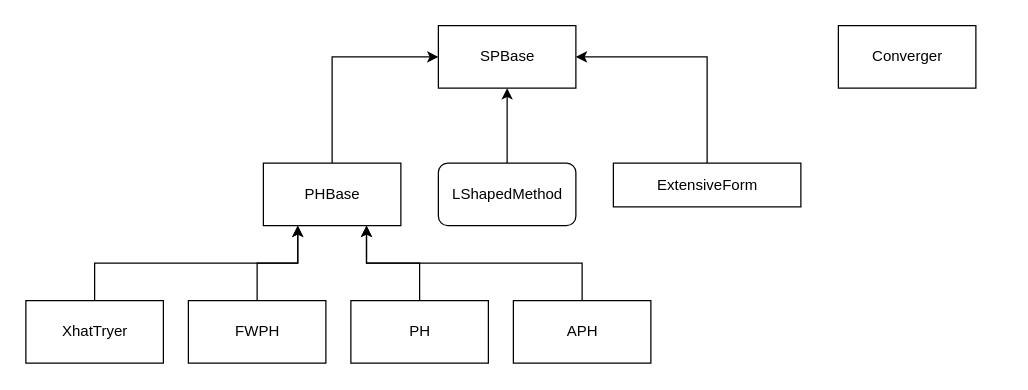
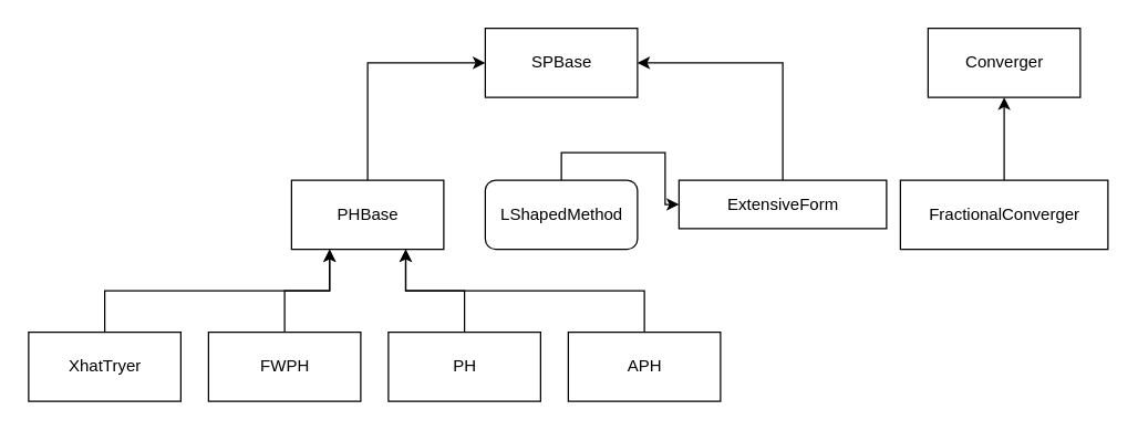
  <mxCell id="0" />
  <mxCell id="1" parent="0" />
  <mxCell id="2" value="SPBase" style="html=1;" vertex="1" parent="1"><mxGeometry x="350" y="20" width="110" height="50" as="geometry" /></mxCell>
  <mxCell id="3" style="edgeStyle=orthogonalEdgeStyle;rounded=0;orthogonalLoop=1;jettySize=auto;html=1;exitX=0.5;exitY=0;exitDx=0;exitDy=0;entryX=0;entryY=0.5;entryDx=0;entryDy=0;" edge="1" parent="1" source="4" target="2"><mxGeometry relative="1" as="geometry" /></mxCell>
  <mxCell id="4" value="PHBase" style="html=1;" vertex="1" parent="1"><mxGeometry x="210" y="130" width="110" height="50" as="geometry" /></mxCell>
- <mxCell id="5" style="edgeStyle=orthogonalEdgeStyle;rounded=0;orthogonalLoop=1;jettySize=auto;html=1;exitX=0.5;exitY=0;exitDx=0;exitDy=0;entryX=0.5;entryY=1;entryDx=0;entryDy=0;" edge="1" parent="1" source="6" target="2"><mxGeometry relative="1" as="geometry" /></mxCell>
+ <mxCell id="5" style="edgeStyle=orthogonalEdgeStyle;rounded=0;orthogonalLoop=1;jettySize=auto;html=1;exitX=0.5;exitY=0;exitDx=0;exitDy=0;" edge="1" parent="1" source="6" target="8"><mxGeometry relative="1" as="geometry" /></mxCell>
  <mxCell id="6" value="LShapedMethod" style="html=1;rounded=1;" vertex="1" parent="1"><mxGeometry x="350" y="130" width="110" height="50" as="geometry" /></mxCell>
  <mxCell id="7" style="edgeStyle=orthogonalEdgeStyle;rounded=0;orthogonalLoop=1;jettySize=auto;html=1;exitX=0.5;exitY=0;exitDx=0;exitDy=0;entryX=1;entryY=0.5;entryDx=0;entryDy=0;" edge="1" parent="1" source="8" target="2"><mxGeometry relative="1" as="geometry" /></mxCell>
  <mxCell id="8" value="ExtensiveForm" style="html=1;" vertex="1" parent="1"><mxGeometry x="490" y="130" width="150" height="35" as="geometry" /></mxCell>
  <mxCell id="9" style="edgeStyle=orthogonalEdgeStyle;rounded=0;orthogonalLoop=1;jettySize=auto;html=1;entryX=0.25;entryY=1;entryDx=0;entryDy=0;exitX=0.5;exitY=0;exitDx=0;exitDy=0;" edge="1" parent="1" source="10" target="4"><mxGeometry relative="1" as="geometry" /></mxCell>
  <mxCell id="10" value="XhatTryer" style="html=1;" vertex="1" parent="1"><mxGeometry x="20" y="240" width="110" height="50" as="geometry" /></mxCell>
  <mxCell id="11" style="edgeStyle=orthogonalEdgeStyle;rounded=0;orthogonalLoop=1;jettySize=auto;html=1;entryX=0.25;entryY=1;entryDx=0;entryDy=0;" edge="1" parent="1" source="12" target="4"><mxGeometry relative="1" as="geometry" /></mxCell>
  <mxCell id="12" value="FWPH" style="html=1;" vertex="1" parent="1"><mxGeometry x="150" y="240" width="110" height="50" as="geometry" /></mxCell>
  <mxCell id="13" style="edgeStyle=orthogonalEdgeStyle;rounded=0;orthogonalLoop=1;jettySize=auto;html=1;entryX=0.75;entryY=1;entryDx=0;entryDy=0;exitX=0.5;exitY=0;exitDx=0;exitDy=0;" edge="1" parent="1" source="14" target="4"><mxGeometry relative="1" as="geometry" /></mxCell>
  <mxCell id="14" value="PH" style="html=1;" vertex="1" parent="1"><mxGeometry x="280" y="240" width="110" height="50" as="geometry" /></mxCell>
  <mxCell id="15" style="edgeStyle=orthogonalEdgeStyle;rounded=0;orthogonalLoop=1;jettySize=auto;html=1;entryX=0.75;entryY=1;entryDx=0;entryDy=0;exitX=0.5;exitY=0;exitDx=0;exitDy=0;" edge="1" parent="1" source="16" target="4"><mxGeometry relative="1" as="geometry" /></mxCell>
  <mxCell id="16" value="APH" style="html=1;" vertex="1" parent="1"><mxGeometry x="410" y="240" width="110" height="50" as="geometry" /></mxCell>
  <mxCell id="17" value="Converger" style="html=1;" vertex="1" parent="1"><mxGeometry x="670" y="20" width="110" height="50" as="geometry" /></mxCell>
+ <mxCell id="18" style="edgeStyle=orthogonalEdgeStyle;rounded=0;orthogonalLoop=1;jettySize=auto;html=1;entryX=0.5;entryY=1;entryDx=0;entryDy=0;" edge="1" parent="1" source="19" target="17"><mxGeometry relative="1" as="geometry" /></mxCell>
+ <mxCell id="19" value="FractionalConverger" style="html=1;" vertex="1" parent="1"><mxGeometry x="650" y="130" width="150" height="50" as="geometry" /></mxCell>
